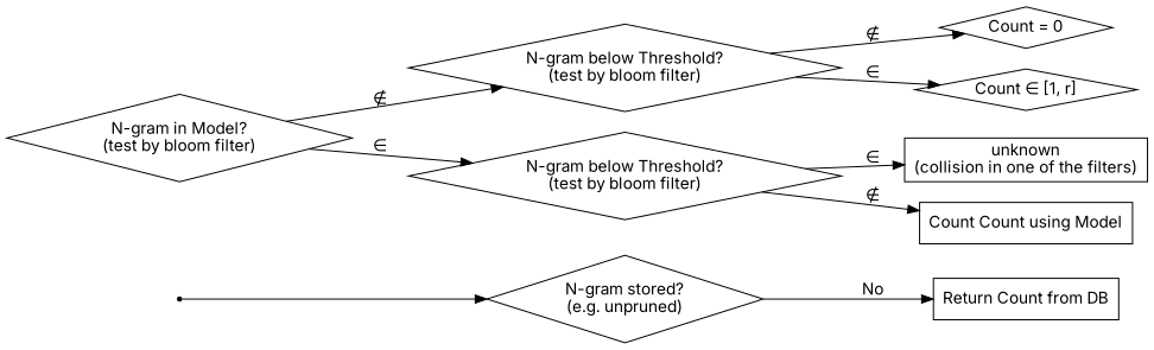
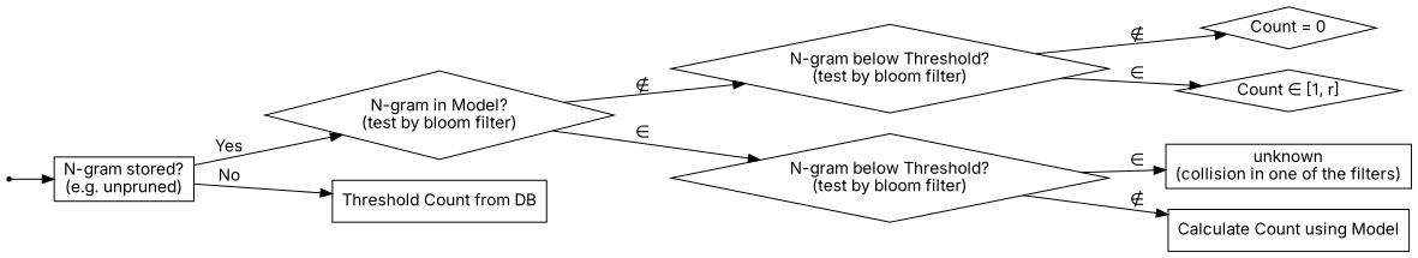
  digraph {
    fontname=Inter
    rankdir=LR
    node [fontname=Inter shape=diamond]
    edge [fontname=Inter]
-   n1 [label="N-gram stored?\n(e.g. unpruned)"]
+   n1 [label="N-gram stored?\n(e.g. unpruned)" shape=box]
    n2 [label="N-gram in Model?\n(test by bloom filter)"]
    n3 [label="N-gram below Threshold?\n(test by bloom filter)"]
    n4 [label="N-gram below Threshold?\n(test by bloom filter)"]
    n5 [label="unknown\n(collision in one of the filters)" shape=box]
    n6 [label="Count = 0"]
-   n7 [label="Return Count from DB" shape=box]
+   n7 [label="Threshold Count from DB" shape=box]
    n8 [label="Count &isin; [1, r]"]
-   n9 [label="Count Count using Model" shape=box]
+   n9 [label="Calculate Count using Model" shape=box]
    start [shape=point]
    subgraph sub_1 {
      n1
    }
    subgraph sub_2 {
      n2
    }
    subgraph sub_3 {
      n3
      n4
    }
    subgraph sub_4 {
      n5
    }
    subgraph sub_5 {
      n6
    }
    subgraph sub_6 {
      n7
    }
    subgraph sub_7 {
      n8
    }
    subgraph sub_8 {
      n9
    }
+   n1 -> n2 [label=Yes]
    n1 -> n7 [label=No]
    n2 -> n3 [label="&notin;"]
    n2 -> n4 [label="&isin;"]
    n3 -> n6 [label="&notin;"]
    n3 -> n8 [label="&isin;"]
    n4 -> n5 [label="&isin;"]
    n4 -> n9 [label="&notin;"]
    start -> n1
  }
